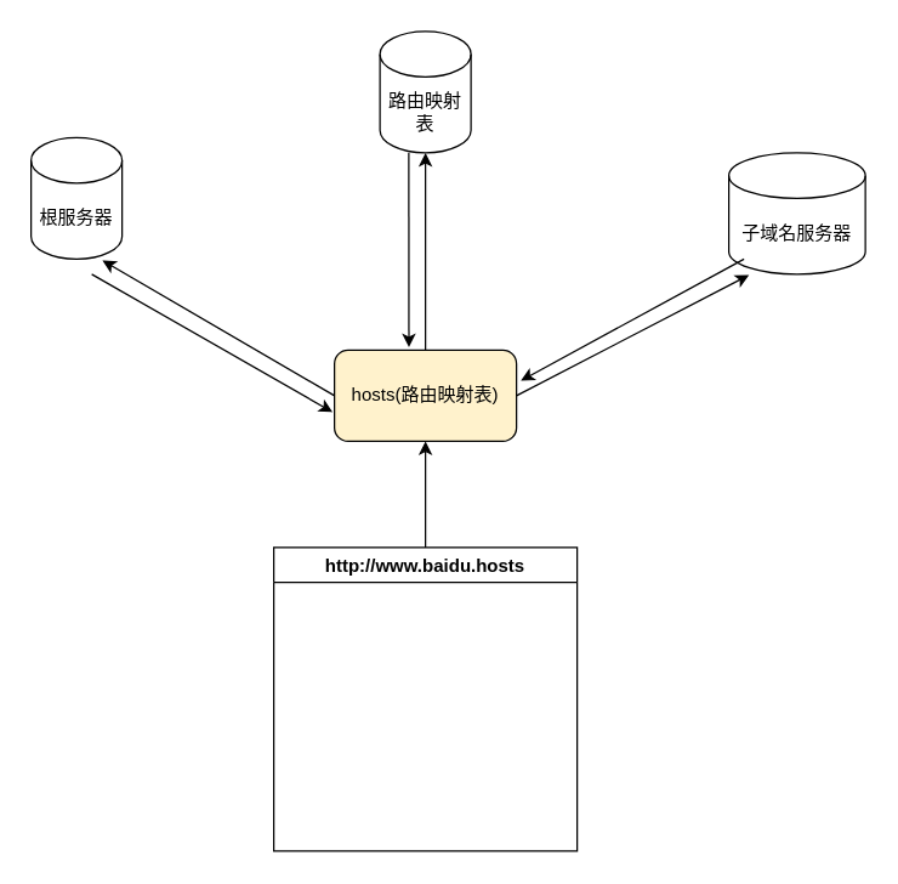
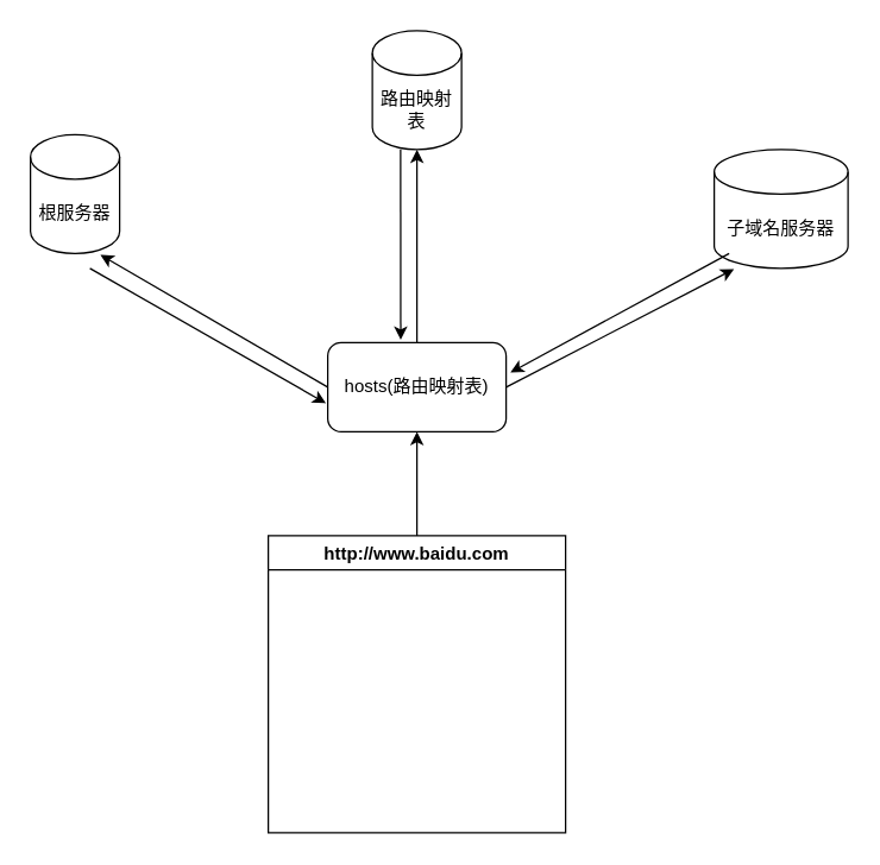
  <mxCell id="0" />
  <mxCell id="1" parent="0" />
- <mxCell id="2" value="http://www.baidu.hosts" style="swimlane;" vertex="1" parent="1"><mxGeometry x="180" y="360" width="200" height="200" as="geometry" /></mxCell>
- <mxCell id="3" value="hosts(路由映射表)" style="rounded=1;whiteSpace=wrap;html=1;fillColor=#fff2cc;" vertex="1" parent="1"><mxGeometry x="220" y="230" width="120" height="60" as="geometry" /></mxCell>
+ <mxCell id="2" value="http://www.baidu.com" style="swimlane;" vertex="1" parent="1"><mxGeometry x="180" y="360" width="200" height="200" as="geometry" /></mxCell>
+ <mxCell id="3" value="hosts(路由映射表)" style="rounded=1;whiteSpace=wrap;html=1;" vertex="1" parent="1"><mxGeometry x="220" y="230" width="120" height="60" as="geometry" /></mxCell>
  <mxCell id="4" value="" style="endArrow=classic;html=1;rounded=0;entryX=0.5;entryY=1;entryDx=0;entryDy=0;" edge="1" parent="1" target="3"><mxGeometry width="50" height="50" relative="1" as="geometry"><mxPoint x="280" y="360" as="sourcePoint" /><mxPoint x="330" y="310" as="targetPoint" /></mxGeometry></mxCell>
  <mxCell id="5" value="根服务器" style="shape=cylinder3;whiteSpace=wrap;html=1;boundedLbl=1;backgroundOutline=1;size=15;" vertex="1" parent="1"><mxGeometry x="20" y="90" width="60" height="80" as="geometry" /></mxCell>
  <mxCell id="6" value="" style="endArrow=classic;html=1;rounded=0;entryX=0.784;entryY=1.011;entryDx=0;entryDy=0;entryPerimeter=0;" edge="1" parent="1" target="5"><mxGeometry width="50" height="50" relative="1" as="geometry"><mxPoint x="220" y="260" as="sourcePoint" /><mxPoint x="270" y="210" as="targetPoint" /></mxGeometry></mxCell>
  <mxCell id="7" value="路由映射表" style="shape=cylinder3;whiteSpace=wrap;html=1;boundedLbl=1;backgroundOutline=1;size=15;" vertex="1" parent="1"><mxGeometry x="250" y="20" width="60" height="80" as="geometry" /></mxCell>
  <mxCell id="8" value="" style="endArrow=classic;html=1;rounded=0;entryX=0.5;entryY=1;entryDx=0;entryDy=0;entryPerimeter=0;" edge="1" parent="1" target="7"><mxGeometry width="50" height="50" relative="1" as="geometry"><mxPoint x="280" y="230" as="sourcePoint" /><mxPoint x="330" y="180" as="targetPoint" /></mxGeometry></mxCell>
  <mxCell id="9" value="子域名服务器" style="shape=cylinder3;whiteSpace=wrap;html=1;boundedLbl=1;backgroundOutline=1;size=15;" vertex="1" parent="1"><mxGeometry x="480" y="100" width="90" height="80" as="geometry" /></mxCell>
  <mxCell id="10" value="" style="endArrow=classic;html=1;rounded=0;entryX=0.148;entryY=1.006;entryDx=0;entryDy=0;entryPerimeter=0;" edge="1" parent="1" target="9"><mxGeometry width="50" height="50" relative="1" as="geometry"><mxPoint x="340" y="260" as="sourcePoint" /><mxPoint x="390" y="210" as="targetPoint" /></mxGeometry></mxCell>
  <mxCell id="11" value="" style="endArrow=classic;html=1;rounded=0;entryX=-0.01;entryY=0.681;entryDx=0;entryDy=0;entryPerimeter=0;" edge="1" parent="1" target="3"><mxGeometry width="50" height="50" relative="1" as="geometry"><mxPoint x="60" y="180" as="sourcePoint" /><mxPoint x="110" y="130" as="targetPoint" /></mxGeometry></mxCell>
  <mxCell id="12" value="" style="endArrow=classic;html=1;rounded=0;entryX=0.409;entryY=-0.032;entryDx=0;entryDy=0;entryPerimeter=0;" edge="1" parent="1" target="3"><mxGeometry width="50" height="50" relative="1" as="geometry"><mxPoint x="269" y="100" as="sourcePoint" /><mxPoint x="319" y="50" as="targetPoint" /></mxGeometry></mxCell>
  <mxCell id="13" value="" style="endArrow=classic;html=1;rounded=0;entryX=1.024;entryY=0.336;entryDx=0;entryDy=0;entryPerimeter=0;" edge="1" parent="1" target="3"><mxGeometry width="50" height="50" relative="1" as="geometry"><mxPoint x="490" y="170" as="sourcePoint" /><mxPoint x="540" y="120" as="targetPoint" /></mxGeometry></mxCell>
